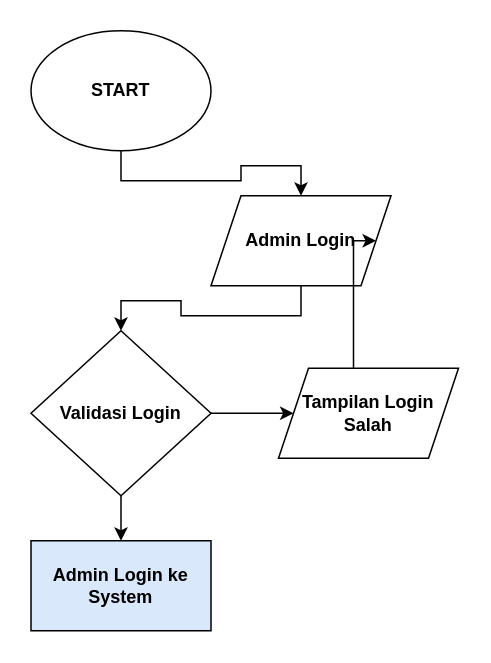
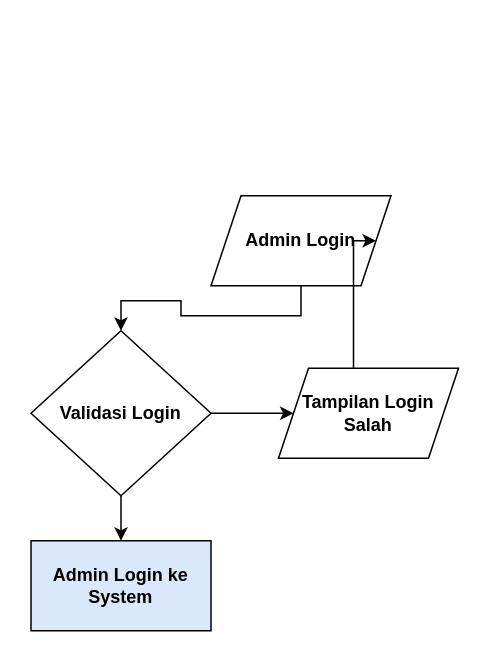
  <mxCell id="0" />
  <mxCell id="1" parent="0" />
- <mxCell id="2" style="edgeStyle=orthogonalEdgeStyle;rounded=0;orthogonalLoop=1;jettySize=auto;html=1;" edge="1" parent="1" source="3" target="5"><mxGeometry relative="1" as="geometry" /></mxCell>
- <mxCell id="3" value="&lt;b&gt;START&lt;/b&gt;" style="ellipse;whiteSpace=wrap;html=1;" vertex="1" parent="1"><mxGeometry x="20" y="20" width="120" height="80" as="geometry" /></mxCell>
  <mxCell id="4" style="edgeStyle=orthogonalEdgeStyle;rounded=0;orthogonalLoop=1;jettySize=auto;html=1;entryX=0.5;entryY=0;entryDx=0;entryDy=0;" edge="1" parent="1" source="5" target="8"><mxGeometry relative="1" as="geometry" /></mxCell>
  <mxCell id="5" value="&lt;b&gt;Admin Login&lt;/b&gt;" style="shape=parallelogram;perimeter=parallelogramPerimeter;whiteSpace=wrap;html=1;fixedSize=1;" vertex="1" parent="1"><mxGeometry x="140" y="130" width="120" height="60" as="geometry" /></mxCell>
  <mxCell id="6" style="edgeStyle=orthogonalEdgeStyle;rounded=0;orthogonalLoop=1;jettySize=auto;html=1;entryX=0;entryY=0.5;entryDx=0;entryDy=0;" edge="1" parent="1" source="8" target="10"><mxGeometry relative="1" as="geometry" /></mxCell>
  <mxCell id="7" style="edgeStyle=orthogonalEdgeStyle;rounded=0;orthogonalLoop=1;jettySize=auto;html=1;" edge="1" parent="1" source="8" target="11"><mxGeometry relative="1" as="geometry" /></mxCell>
  <mxCell id="8" value="&lt;b&gt;Validasi Login&lt;/b&gt;" style="rhombus;whiteSpace=wrap;html=1;" vertex="1" parent="1"><mxGeometry x="20" y="220" width="120" height="110" as="geometry" /></mxCell>
  <mxCell id="9" style="edgeStyle=orthogonalEdgeStyle;rounded=0;orthogonalLoop=1;jettySize=auto;html=1;entryX=1;entryY=0.5;entryDx=0;entryDy=0;" edge="1" parent="1" source="10" target="5"><mxGeometry relative="1" as="geometry"><Array as="points"><mxPoint x="235" y="160" /></Array></mxGeometry></mxCell>
  <mxCell id="10" value="&lt;b&gt;Tampilan Login Salah&lt;/b&gt;" style="shape=parallelogram;perimeter=parallelogramPerimeter;whiteSpace=wrap;html=1;fixedSize=1;" vertex="1" parent="1"><mxGeometry x="185" y="245" width="120" height="60" as="geometry" /></mxCell>
  <mxCell id="11" value="&lt;b&gt;Admin Login ke System&lt;/b&gt;" style="rounded=0;whiteSpace=wrap;html=1;fillColor=#dae8fc;" vertex="1" parent="1"><mxGeometry x="20" y="360" width="120" height="60" as="geometry" /></mxCell>
